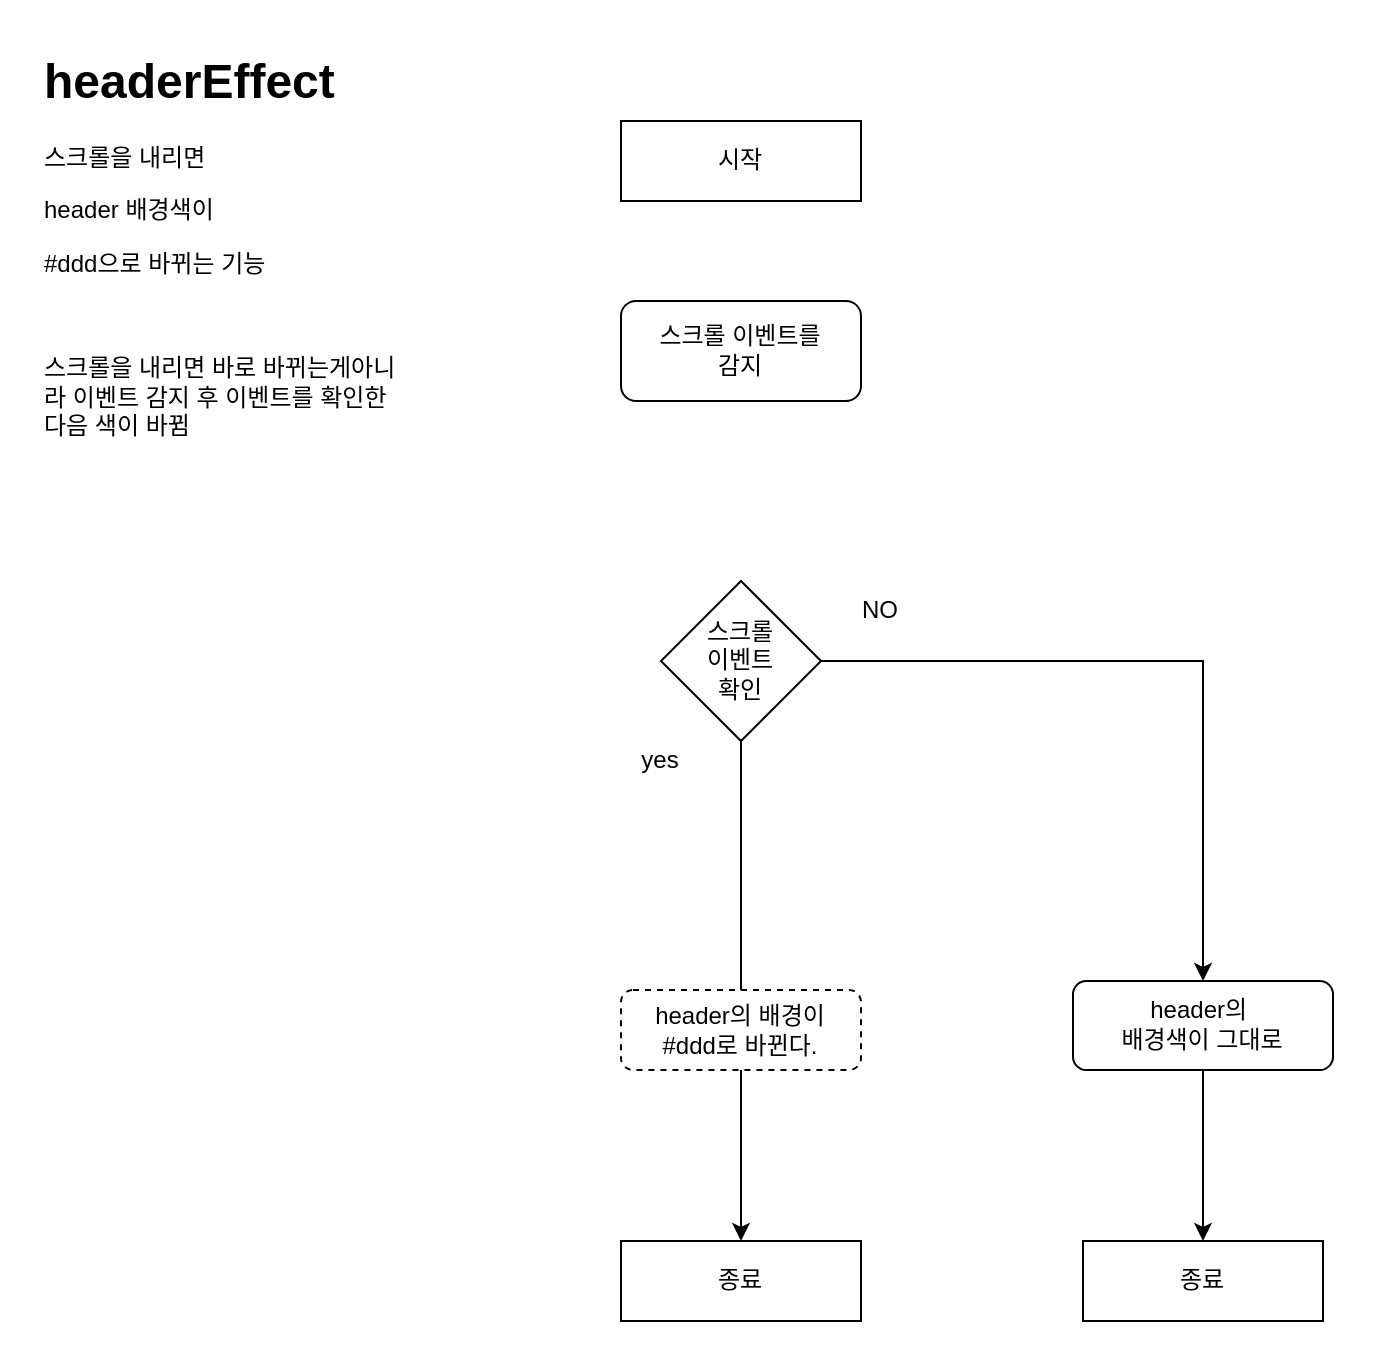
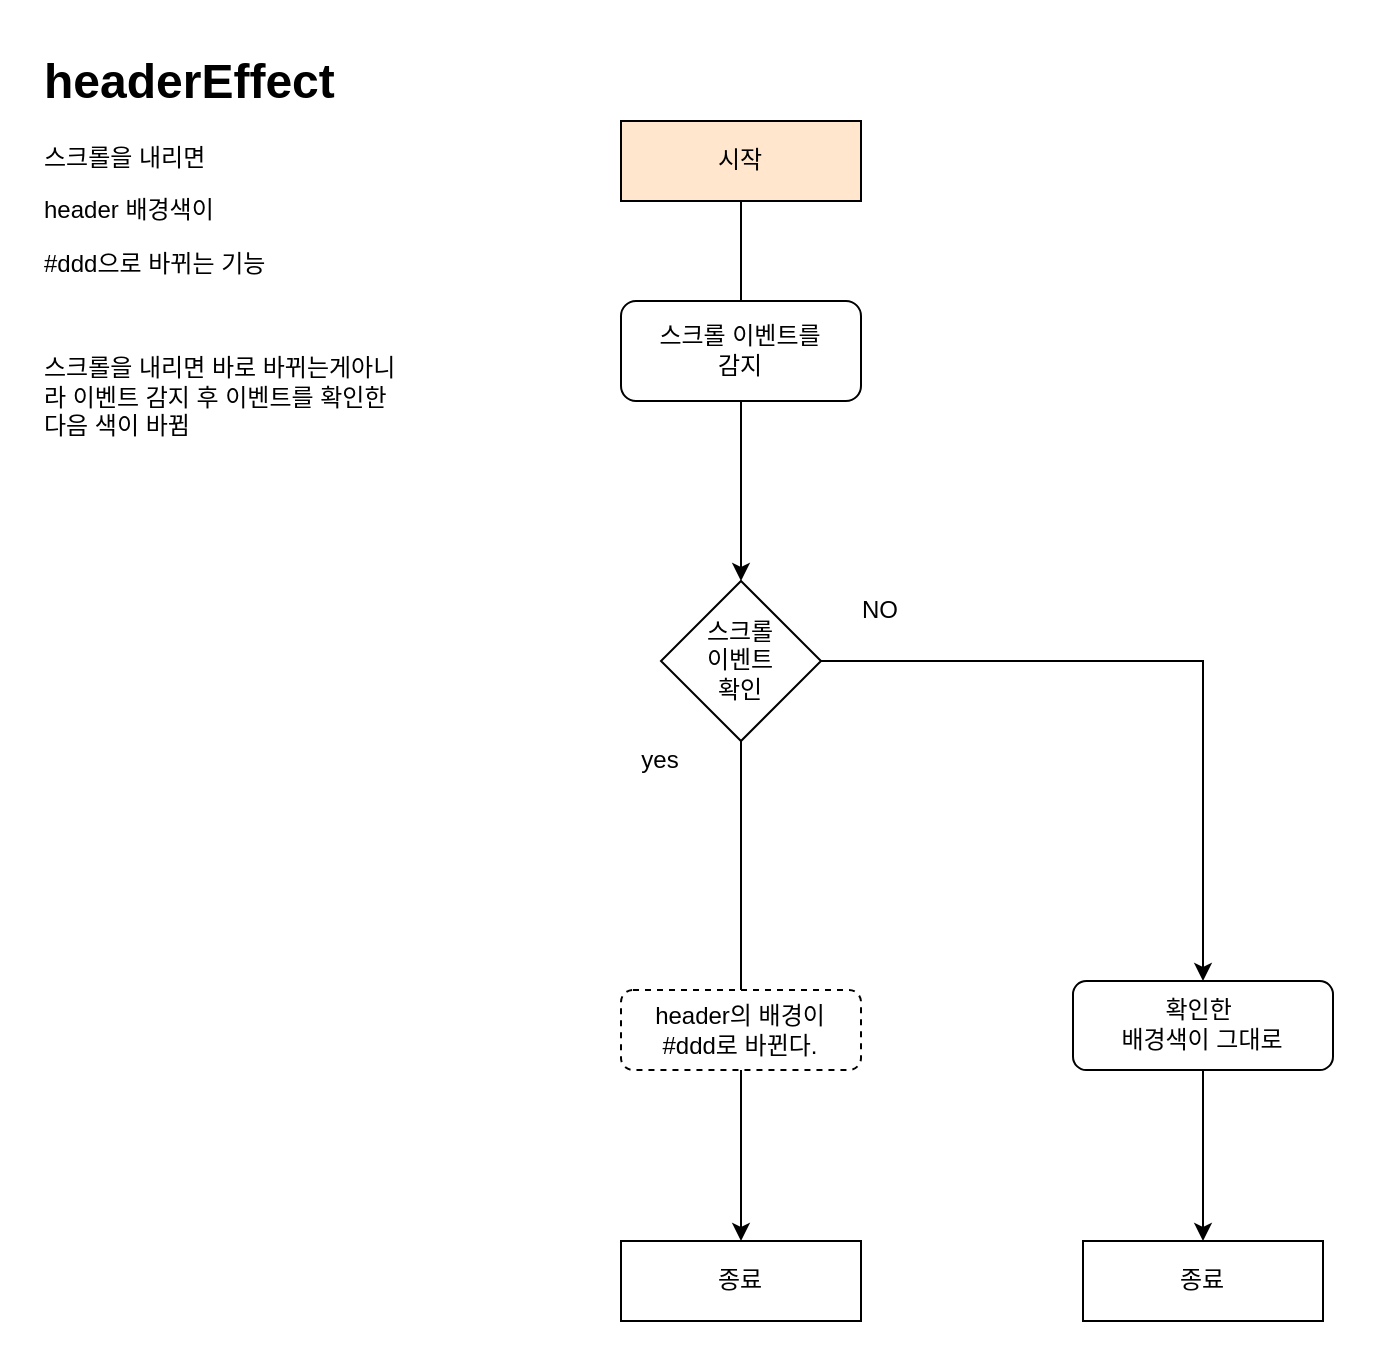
  <mxCell id="0" />
  <mxCell id="1" parent="0" />
- <mxCell id="3" value="시작" style="rounded=0;whiteSpace=wrap;html=1;" vertex="1" parent="1"><mxGeometry x="310" y="60" width="120" height="40" as="geometry" /></mxCell>
+ <mxCell id="2" style="edgeStyle=orthogonalEdgeStyle;rounded=0;orthogonalLoop=1;jettySize=auto;html=1;" edge="1" parent="1" source="3" target="6"><mxGeometry relative="1" as="geometry"><mxPoint x="370" y="380" as="targetPoint" /></mxGeometry></mxCell>
+ <mxCell id="3" value="시작" style="rounded=0;whiteSpace=wrap;html=1;fillColor=#ffe6cc;" vertex="1" parent="1"><mxGeometry x="310" y="60" width="120" height="40" as="geometry" /></mxCell>
  <mxCell id="4" style="edgeStyle=orthogonalEdgeStyle;rounded=0;orthogonalLoop=1;jettySize=auto;html=1;exitX=0.5;exitY=1;exitDx=0;exitDy=0;endArrow=none;" edge="1" parent="1" source="6" target="9"><mxGeometry relative="1" as="geometry"><mxPoint x="370.034" y="490" as="targetPoint" /></mxGeometry></mxCell>
  <mxCell id="5" style="edgeStyle=orthogonalEdgeStyle;rounded=0;orthogonalLoop=1;jettySize=auto;html=1;" edge="1" parent="1" source="6" target="11"><mxGeometry relative="1" as="geometry"><mxPoint x="566" y="490" as="targetPoint" /></mxGeometry></mxCell>
  <mxCell id="6" value="스크롤&lt;br&gt;이벤트&lt;div&gt;확인&lt;/div&gt;" style="rhombus;whiteSpace=wrap;html=1;" vertex="1" parent="1"><mxGeometry x="330" y="290" width="80" height="80" as="geometry" /></mxCell>
  <mxCell id="7" value="&lt;h1 style=&quot;margin-top: 0px;&quot;&gt;headerEffect&lt;/h1&gt;&lt;p&gt;스크롤을 내리면&amp;nbsp;&lt;/p&gt;&lt;p&gt;header 배경색이&amp;nbsp;&lt;/p&gt;&lt;p&gt;#ddd으로 바뀌는 기능&lt;/p&gt;&lt;p&gt;&lt;br&gt;&lt;/p&gt;&lt;p&gt;스크롤을 내리면 바로 바뀌는게아니라 이벤트 감지 후 이벤트를 확인한 다음 색이 바뀜&lt;/p&gt;&lt;p&gt;&lt;br&gt;&lt;/p&gt;&lt;p&gt;&lt;br&gt;&lt;/p&gt;&lt;div&gt;&lt;br&gt;&lt;/div&gt;" style="text;html=1;whiteSpace=wrap;overflow=hidden;rounded=0;" vertex="1" parent="1"><mxGeometry x="20" y="20" width="180" height="270" as="geometry" /></mxCell>
  <mxCell id="8" style="edgeStyle=orthogonalEdgeStyle;rounded=0;orthogonalLoop=1;jettySize=auto;html=1;" edge="1" parent="1" source="9" target="15"><mxGeometry relative="1" as="geometry"><mxPoint x="370" y="620" as="targetPoint" /></mxGeometry></mxCell>
  <mxCell id="9" value="header의 배경이&lt;br&gt;#ddd로 바뀐다." style="rounded=1;whiteSpace=wrap;html=1;dashed=1;" vertex="1" parent="1"><mxGeometry x="310" y="494.5" width="120" height="40" as="geometry" /></mxCell>
  <mxCell id="10" value="" style="edgeStyle=orthogonalEdgeStyle;rounded=0;orthogonalLoop=1;jettySize=auto;html=1;" edge="1" parent="1" source="11" target="16"><mxGeometry relative="1" as="geometry"><mxPoint x="601" y="606.75" as="targetPoint" /></mxGeometry></mxCell>
- <mxCell id="11" value="header의&amp;nbsp;&lt;div&gt;배경색이 그대로&lt;/div&gt;" style="rounded=1;whiteSpace=wrap;html=1;" vertex="1" parent="1"><mxGeometry x="536" y="490" width="130" height="44.5" as="geometry" /></mxCell>
+ <mxCell id="11" value="확인한&amp;nbsp;&lt;div&gt;배경색이 그대로&lt;/div&gt;" style="rounded=1;whiteSpace=wrap;html=1;" vertex="1" parent="1"><mxGeometry x="536" y="490" width="130" height="44.5" as="geometry" /></mxCell>
  <mxCell id="12" value="yes" style="text;html=1;align=center;verticalAlign=middle;whiteSpace=wrap;rounded=0;" vertex="1" parent="1"><mxGeometry x="300" y="365" width="60" height="30" as="geometry" /></mxCell>
  <mxCell id="13" value="NO" style="text;html=1;align=center;verticalAlign=middle;whiteSpace=wrap;rounded=0;" vertex="1" parent="1"><mxGeometry x="410" y="290" width="60" height="30" as="geometry" /></mxCell>
  <mxCell id="14" value="스크롤 이벤트를&lt;div&gt;감지&lt;/div&gt;" style="whiteSpace=wrap;html=1;rounded=1;" vertex="1" parent="1"><mxGeometry x="310" y="150" width="120" height="50" as="geometry" /></mxCell>
  <mxCell id="15" value="종료" style="rounded=0;whiteSpace=wrap;html=1;" vertex="1" parent="1"><mxGeometry x="310" y="620" width="120" height="40" as="geometry" /></mxCell>
  <mxCell id="16" value="종료" style="rounded=0;whiteSpace=wrap;html=1;" vertex="1" parent="1"><mxGeometry x="541" y="620" width="120" height="40" as="geometry" /></mxCell>
